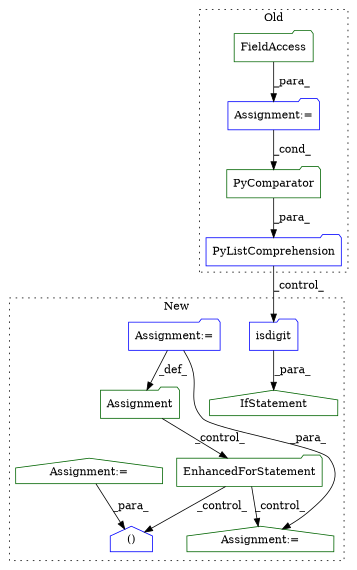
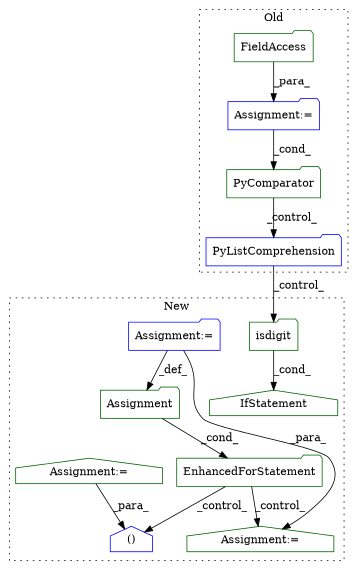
  digraph {
    node [a=7 color=darkgreen l=41 s=4342 shape=folder]
    n1 [a=109 color=blue l=142 label=PyListComprehension s=4249]
    n2 [color=blue label="Assignment:="]
    n3 [a=113 label=PyComparator]
    n4 [a=22 l=22 label=FieldAccess s=4352]
-   n5 [a=32 color=blue l=9 label=isdigit s=4455]
+   n5 [a=32 l=9 label=isdigit s=4455]
    n6 [a=25 l="4,2" label=IfStatement s="4412,4464" shape=house]
    n7 [a=42 l=5 label=Assignment s=4164]
    n8 [a=106 color=blue l=44 label="()" s=4226 shape=house]
    n9 [l=2 label="Assignment:=" s=4270 shape=house]
    n10 [color=blue l="53,2" label="Assignment:=" s="4095,4209"]
    n11 [l=4 label="Assignment:=" s=3473 shape=house]
    n12 [a=70 l="53,2" label=EnhancedForStatement s="4095,4209"]
    subgraph cluster_1 {
      label=Old
      style=dotted
      n1
      n2
      n3
      n4
    }
    subgraph cluster_2 {
      label=New
      style=dotted
      n5
      n6
      n7
      n8
      n9
      n10
      n11
      n12
    }
    n1 -> n5 [label=_control_]
    n2 -> n3 [label=_cond_]
-   n3 -> n1 [label=_para_]
+   n3 -> n1 [label=_control_]
    n4 -> n2 [label=_para_]
-   n5 -> n6 [label=_para_]
-   n7 -> n12 [label=_control_]
+   n5 -> n6 [label=_cond_]
+   n7 -> n12 [label=_cond_]
    n10 -> n7 [label=_def_]
    n10 -> n9 [label=_para_]
    n11 -> n8 [label=_para_]
    n12 -> n8 [label=_control_]
    n12 -> n9 [label=_control_]
  }
